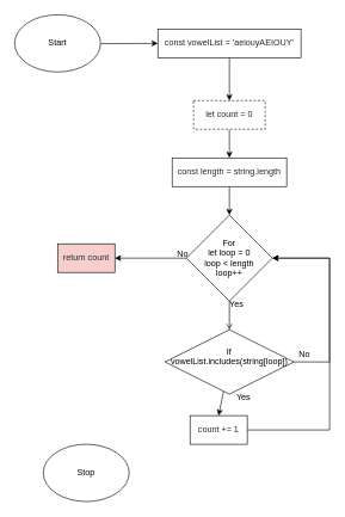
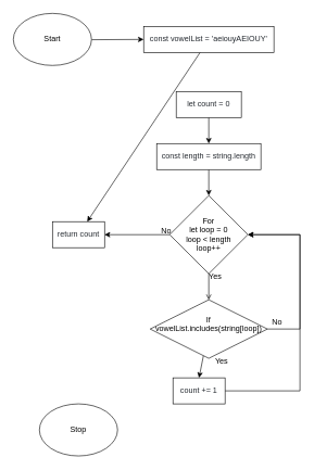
  <mxCell id="0" />
  <mxCell id="1" parent="0" />
  <mxCell id="2" value="" style="edgeStyle=none;rounded=0;html=1;entryX=0;entryY=0.5;entryDx=0;entryDy=0;" edge="1" parent="1" source="3" target="9"><mxGeometry relative="1" as="geometry" /></mxCell>
  <mxCell id="3" value="Start" style="ellipse;whiteSpace=wrap;html=1;" vertex="1" parent="1"><mxGeometry width="120" height="80" as="geometry" x="20" y="20" /></mxCell>
  <mxCell id="4" style="edgeStyle=none;rounded=0;html=1;entryX=0.5;entryY=0;entryDx=0;entryDy=0;" edge="1" parent="1" source="6" target="19"><mxGeometry relative="1" as="geometry" /></mxCell>
  <mxCell id="5" style="edgeStyle=none;rounded=0;html=1;exitX=1;exitY=0.5;exitDx=0;exitDy=0;" edge="1" parent="1" source="6"><mxGeometry relative="1" as="geometry"><mxPoint x="380" y="360" as="targetPoint" /><Array as="points"><mxPoint x="460" y="505" /><mxPoint x="460" y="360" /></Array></mxGeometry></mxCell>
  <mxCell id="6" value="If &lt;br&gt;vowelList.includes(string[loop])&lt;br&gt;&amp;nbsp;" style="rhombus;whiteSpace=wrap;html=1;" vertex="1" parent="1"><mxGeometry x="230" y="460" width="180" height="90" as="geometry" /></mxCell>
  <mxCell id="7" value="Stop" style="ellipse;whiteSpace=wrap;html=1;" vertex="1" parent="1"><mxGeometry x="60" y="620" width="120" height="80" as="geometry" /></mxCell>
- <mxCell id="8" style="edgeStyle=none;rounded=0;html=1;entryX=0.5;entryY=0;entryDx=0;entryDy=0;" edge="1" parent="1" source="9" target="11"><mxGeometry relative="1" as="geometry" /></mxCell>
+ <mxCell id="8" style="edgeStyle=none;rounded=0;html=1;" edge="1" parent="1" source="9" target="12"><mxGeometry relative="1" as="geometry" /></mxCell>
  <mxCell id="9" value="&lt;font color=&quot;#24292f&quot;&gt;const vowelList = 'aeiouyAEIOUY'&lt;/font&gt;" style="rounded=0;whiteSpace=wrap;html=1;" vertex="1" parent="1"><mxGeometry x="220" y="40" width="200" height="40" as="geometry" /></mxCell>
  <mxCell id="10" style="edgeStyle=none;rounded=0;html=1;entryX=0.5;entryY=0;entryDx=0;entryDy=0;" edge="1" parent="1" source="11" target="17"><mxGeometry relative="1" as="geometry" /></mxCell>
- <mxCell id="11" value="&lt;font color=&quot;#24292f&quot;&gt;let count = 0&lt;/font&gt;" style="rounded=0;whiteSpace=wrap;html=1;dashed=1;" vertex="1" parent="1"><mxGeometry x="270" y="140" width="100" height="40" as="geometry" /></mxCell>
- <mxCell id="12" value="&lt;font color=&quot;#24292f&quot;&gt;return count&lt;/font&gt;" style="rounded=0;whiteSpace=wrap;html=1;fillColor=#f8cecc;" vertex="1" parent="1"><mxGeometry x="80" y="340" width="80" height="40" as="geometry" /></mxCell>
+ <mxCell id="11" value="&lt;font color=&quot;#24292f&quot;&gt;let count = 0&lt;/font&gt;" style="rounded=0;whiteSpace=wrap;html=1;" vertex="1" parent="1"><mxGeometry x="270" y="140" width="100" height="40" as="geometry" /></mxCell>
+ <mxCell id="12" value="&lt;font color=&quot;#24292f&quot;&gt;return count&lt;/font&gt;" style="rounded=0;whiteSpace=wrap;html=1;" vertex="1" parent="1"><mxGeometry x="80" y="340" width="80" height="40" as="geometry" /></mxCell>
  <mxCell id="13" style="edgeStyle=none;html=1;entryX=0.5;entryY=0;entryDx=0;entryDy=0;exitX=0.5;exitY=1;exitDx=0;exitDy=0;rounded=0;endArrow=open;" edge="1" parent="1" source="15" target="6"><mxGeometry relative="1" as="geometry" /></mxCell>
  <mxCell id="14" style="edgeStyle=none;rounded=0;html=1;entryX=1;entryY=0.5;entryDx=0;entryDy=0;" edge="1" parent="1" source="15" target="12"><mxGeometry relative="1" as="geometry" /></mxCell>
  <mxCell id="15" value="For&lt;br&gt;let loop = 0&lt;br&gt;loop &amp;lt; length&lt;br&gt;loop++" style="rhombus;whiteSpace=wrap;html=1;" vertex="1" parent="1"><mxGeometry x="260" y="300" width="120" height="120" as="geometry" /></mxCell>
  <mxCell id="16" style="edgeStyle=none;rounded=0;html=1;entryX=0.5;entryY=0;entryDx=0;entryDy=0;exitX=0.5;exitY=1;exitDx=0;exitDy=0;" edge="1" parent="1" source="17" target="15"><mxGeometry relative="1" as="geometry" /></mxCell>
  <mxCell id="17" value="&lt;font color=&quot;#24292f&quot;&gt;const length = string.length&lt;/font&gt;" style="rounded=0;whiteSpace=wrap;html=1;" vertex="1" parent="1"><mxGeometry x="240" y="220" width="160" height="40" as="geometry" /></mxCell>
  <mxCell id="18" style="edgeStyle=none;rounded=0;html=1;entryX=1;entryY=0.5;entryDx=0;entryDy=0;exitX=1;exitY=0.5;exitDx=0;exitDy=0;" edge="1" parent="1" source="19" target="15"><mxGeometry relative="1" as="geometry"><Array as="points"><mxPoint x="460" y="600" /><mxPoint x="460" y="360" /></Array></mxGeometry></mxCell>
  <mxCell id="19" value="&lt;font color=&quot;#24292f&quot;&gt;count += 1&lt;/font&gt;" style="rounded=0;whiteSpace=wrap;html=1;" vertex="1" parent="1"><mxGeometry x="265" y="580" width="80" height="40" as="geometry" /></mxCell>
  <mxCell id="20" value="Yes" style="text;html=1;strokeColor=none;fillColor=none;align=center;verticalAlign=middle;whiteSpace=wrap;rounded=0;" vertex="1" parent="1"><mxGeometry x="320" y="550" width="40" height="10" as="geometry" /></mxCell>
  <mxCell id="21" value="No" style="text;html=1;strokeColor=none;fillColor=none;align=center;verticalAlign=middle;whiteSpace=wrap;rounded=0;" vertex="1" parent="1"><mxGeometry x="240" y="350" width="30" height="10" as="geometry" /></mxCell>
  <mxCell id="22" value="Yes" style="text;html=1;strokeColor=none;fillColor=none;align=center;verticalAlign=middle;whiteSpace=wrap;rounded=0;" vertex="1" parent="1"><mxGeometry x="310" y="420" width="40" height="10" as="geometry" /></mxCell>
  <mxCell id="23" value="No" style="text;html=1;strokeColor=none;fillColor=none;align=center;verticalAlign=middle;whiteSpace=wrap;rounded=0;" vertex="1" parent="1"><mxGeometry x="410" y="490" width="30" height="10" as="geometry" /></mxCell>
